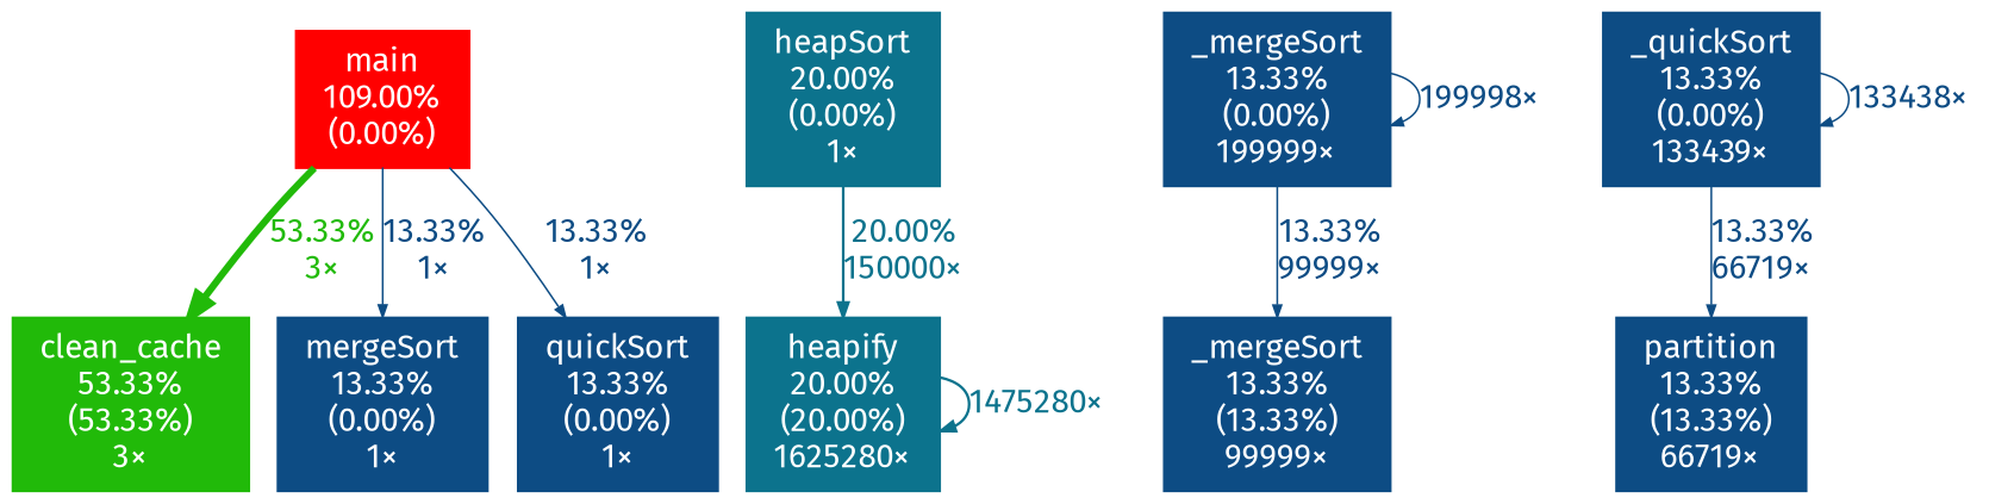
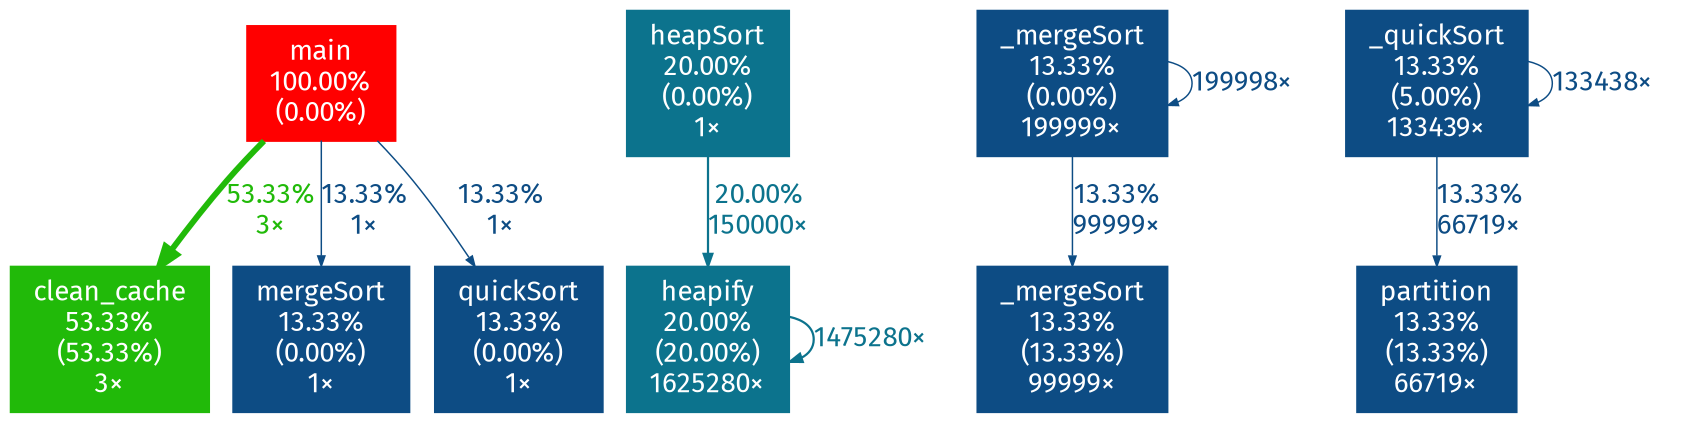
  digraph {
    fontname="Fira Sans"
    nodesep=0.125
    ranksep=0.25
    node [color="#0d4c84" fontcolor="#ffffff" fontname="Fira Sans" fontsize=10.00 shape=box style=filled]
    edge [arrowsize=0.37 color="#0d4c84" fontcolor="#0d4c84" fontname="Fira Sans" fontsize=10.00 labeldistance=0.53 penwidth=0.53]
-   n1 [color="#ff0000" height=0 label="main\n109.00%\n(0.00%)" width=0]
+   n1 [color="#ff0000" height=0 label="main\n100.00%\n(0.00%)" width=0]
    n2 [color="#21ba09" height=0 label="clean_cache\n53.33%\n(53.33%)\n3×" width=0]
    n3 [height=0 label="mergeSort\n13.33%\n(0.00%)\n1×" width=0]
    n4 [height=0 label="quickSort\n13.33%\n(0.00%)\n1×" width=0]
    n5 [color="#0c738d" height=0 label="heapSort\n20.00%\n(0.00%)\n1×" width=0]
    n6 [color="#0c738d" height=0 label="heapify\n20.00%\n(20.00%)\n1625280×" width=0]
    n7 [height=0 label="_mergeSort\n13.33%\n(0.00%)\n199999×" width=0]
    n8 [height=0 label="_mergeSort\n13.33%\n(13.33%)\n99999×" width=0]
-   n9 [height=0 label="_quickSort\n13.33%\n(0.00%)\n133439×" width=0]
+   n9 [height=0 label="_quickSort\n13.33%\n(5.00%)\n133439×" width=0]
    n10 [height=0 label="partition\n13.33%\n(13.33%)\n66719×" width=0]
    n1 -> n2 [arrowsize=0.73 color="#21ba09" fontcolor="#21ba09" label="53.33%\n3×" labeldistance=2.13 penwidth=2.13]
    n1 -> n3 [label="13.33%\n1×"]
    n1 -> n4 [label="13.33%\n1×"]
    n5 -> n6 [arrowsize=0.45 color="#0c738d" fontcolor="#0c738d" label="20.00%\n150000×" labeldistance=0.80 penwidth=0.80]
    n6 -> n6 [arrowsize=0.45 color="#0c738d" fontcolor="#0c738d" label="1475280×" labeldistance=0.80 penwidth=0.80]
    n7 -> n7 [label="199998×"]
    n7 -> n8 [label="13.33%\n99999×"]
    n9 -> n9 [label="133438×"]
    n9 -> n10 [label="13.33%\n66719×"]
  }
